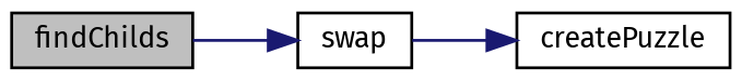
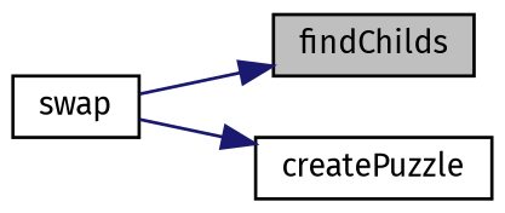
  digraph {
    fontname="Fira Sans"
    rankdir=LR
    node [color=black fillcolor=white fontname="Fira Sans" fontsize=10 shape=record style=filled]
    edge [color=midnightblue fontname="Fira Sans" fontsize=10 labelfontname=Helvetica labelfontsize=10 style=solid]
    n1 [fillcolor=grey75 fontcolor=black height=0.2 label=findChilds width=0.4]
    n2 [height=0.2 label=swap width=0.4]
    n3 [height=0.2 label=createPuzzle width=0.4]
-   n1 -> n2
+   n2 -> n1
    n2 -> n3
  }
